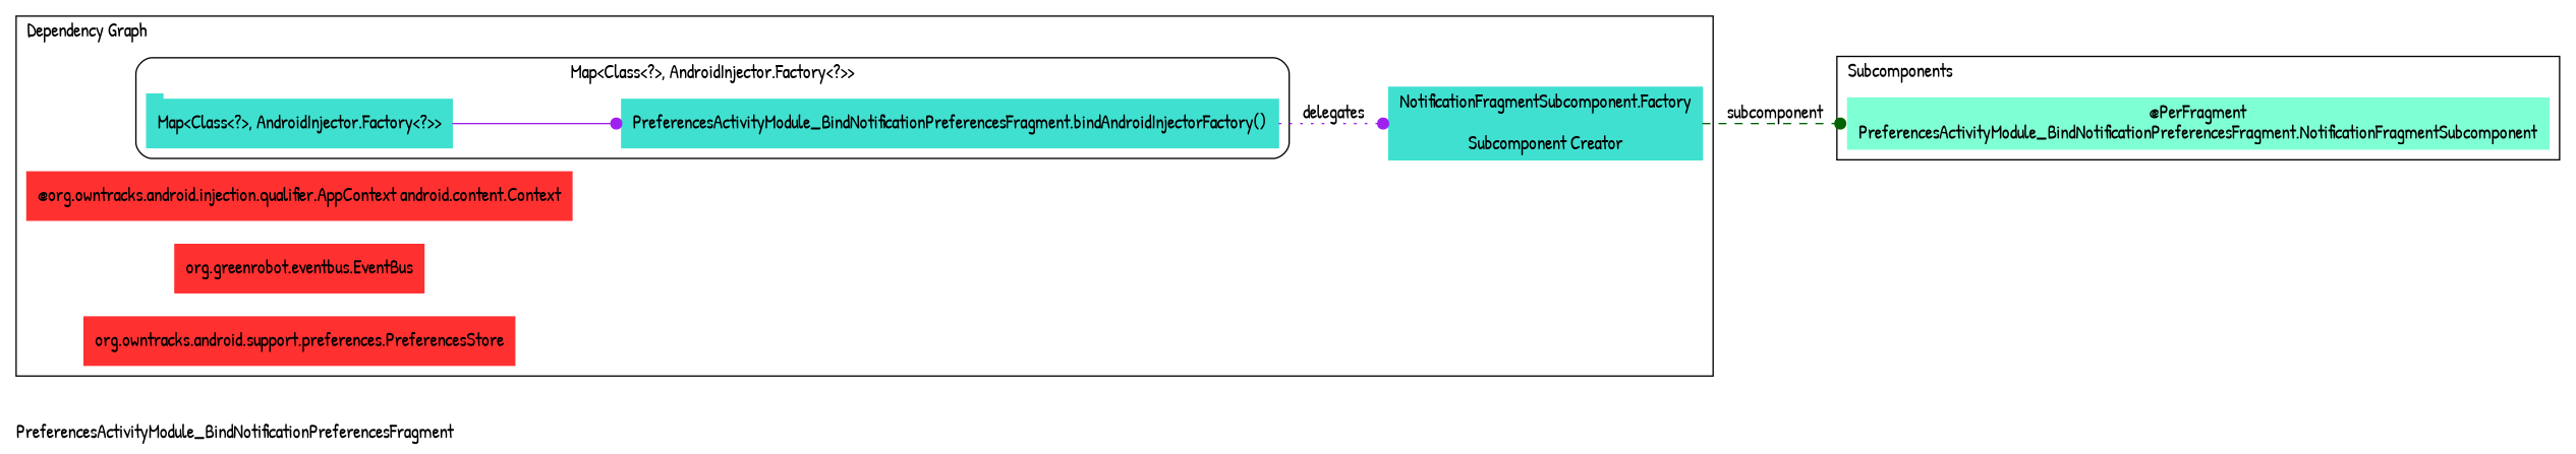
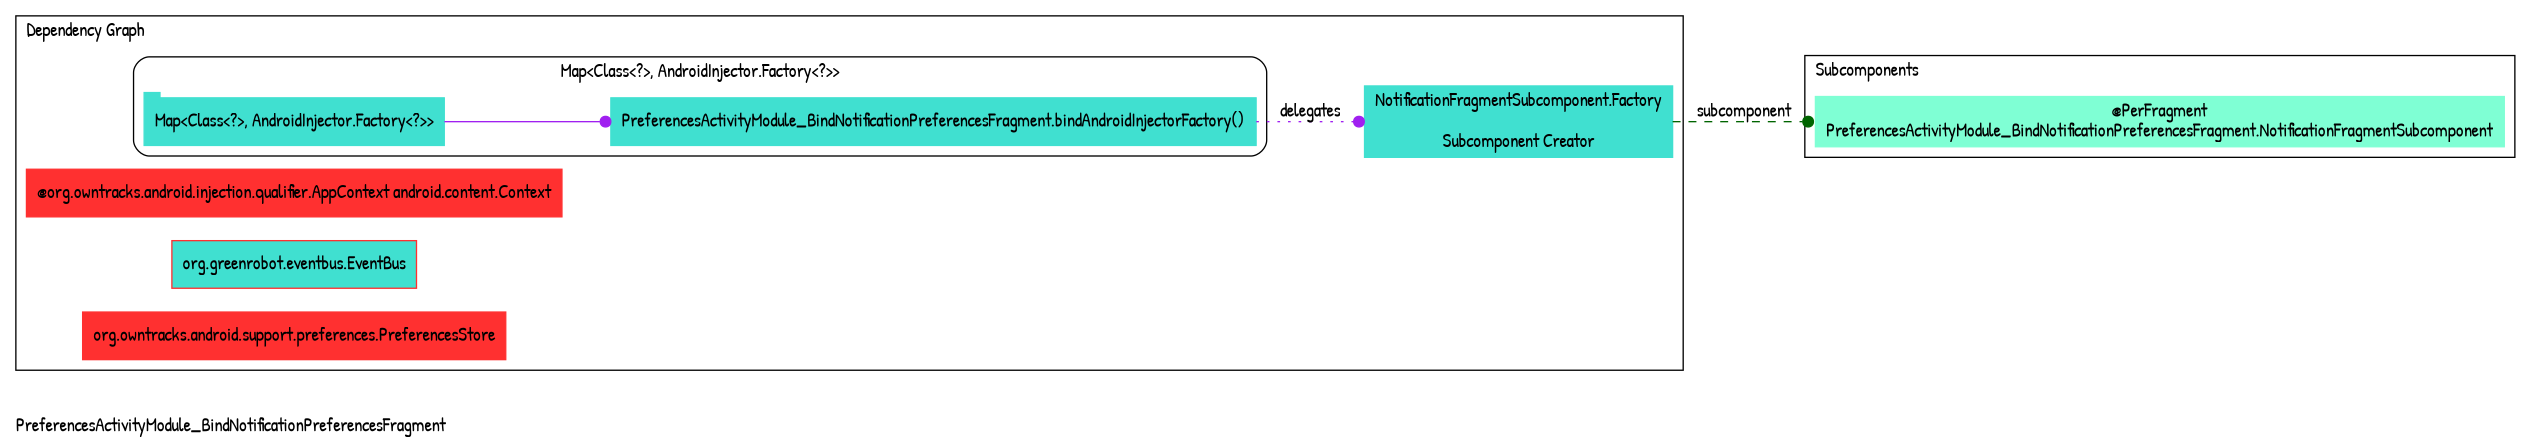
  digraph {
    compound=true
    label=PreferencesActivityModule_BindNotificationPreferencesFragment
    labeljust=l
    rankdir=LR
    fontname="Patrick Hand"
    node [color=turquoise shape=rectangle style=filled fontname="Patrick Hand"]
    edge [color=purple arrowhead=dot fontname="Patrick Hand"]
    n1 [label="PreferencesActivityModule_BindNotificationPreferencesFragment.bindAndroidInjectorFactory()"]
    n2 [label="Map<Class<?>, AndroidInjector.Factory<?>>" shape=tab]
    n3 [label="NotificationFragmentSubcomponent.Factory\n\nSubcomponent Creator"]
    n4 [color=firebrick1 label="@org.owntracks.android.injection.qualifier.AppContext android.content.Context"]
-   n5 [color=firebrick1 label="org.greenrobot.eventbus.EventBus"]
+   n5 [color=firebrick1 label="org.greenrobot.eventbus.EventBus" fillcolor=turquoise]
    n6 [color=firebrick1 label="org.owntracks.android.support.preferences.PreferencesStore"]
    n7 [color=aquamarine label="@PerFragment\nPreferencesActivityModule_BindNotificationPreferencesFragment.NotificationFragmentSubcomponent"]
    subgraph cluster_1 {
      label="Entry Points"
    }
    subgraph cluster_2 {
      label="Dependency Graph"
      n3
      n4
      n5
      n6
      subgraph cluster_3 {
        color=black
        label=<Map<Class<?>, AndroidInjector.Factory<?>>>
        labeljust=c
        style=rounded
        n1
        n2
      }
    }
    subgraph cluster_4 {
      label=Subcomponents
      shape=folder
      n7
    }
    n1 -> n3 [label=delegates style=dotted]
    n2 -> n1
    n3 -> n7 [headport=w label=subcomponent style=dashed color=darkgreen]
  }
